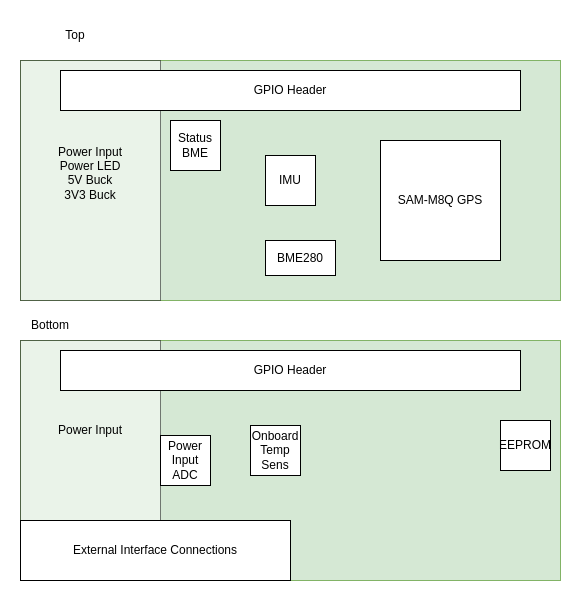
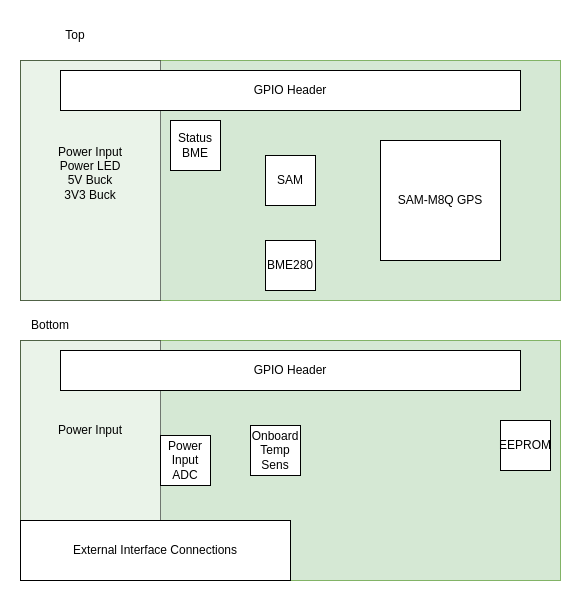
  <mxCell id="0" />
  <mxCell id="1" parent="0" />
  <mxCell id="2" value="" style="rounded=0;whiteSpace=wrap;html=1;fillColor=#d5e8d4;strokeColor=#82b366;" vertex="1" parent="1"><mxGeometry x="20" y="60" width="540" height="240" as="geometry" /></mxCell>
  <mxCell id="3" value="Power Input&lt;div&gt;Power LED&lt;/div&gt;&lt;div&gt;5V Buck&lt;/div&gt;&lt;div&gt;3V3 Buck&lt;/div&gt;&lt;div&gt;&lt;br&gt;&lt;/div&gt;" style="rounded=0;whiteSpace=wrap;html=1;rotation=0;opacity=50;" vertex="1" parent="1"><mxGeometry x="20" y="60" width="140" height="240" as="geometry" /></mxCell>
  <mxCell id="4" value="SAM-M8Q GPS" style="rounded=0;whiteSpace=wrap;html=1;" vertex="1" parent="1"><mxGeometry x="380" y="140" width="120" height="120" as="geometry" /></mxCell>
  <mxCell id="5" value="GPIO Header" style="rounded=0;whiteSpace=wrap;html=1;" vertex="1" parent="1"><mxGeometry x="60" y="70" width="460" height="40" as="geometry" /></mxCell>
  <mxCell id="6" value="" style="rounded=0;whiteSpace=wrap;html=1;fillColor=#d5e8d4;strokeColor=#82b366;" vertex="1" parent="1"><mxGeometry x="20" y="340" width="540" height="240" as="geometry" /></mxCell>
  <mxCell id="7" value="&lt;div&gt;Power Input&lt;/div&gt;" style="rounded=0;whiteSpace=wrap;html=1;rotation=0;opacity=50;" vertex="1" parent="1"><mxGeometry x="20" y="340" width="140" height="180" as="geometry" /></mxCell>
- <mxCell id="8" value="IMU" style="rounded=0;whiteSpace=wrap;html=1;" vertex="1" parent="1"><mxGeometry x="265" y="155" width="50" height="50" as="geometry" /></mxCell>
+ <mxCell id="8" value="SAM" style="rounded=0;whiteSpace=wrap;html=1;" vertex="1" parent="1"><mxGeometry x="265" y="155" width="50" height="50" as="geometry" /></mxCell>
  <mxCell id="9" value="EEPROM" style="rounded=0;whiteSpace=wrap;html=1;" vertex="1" parent="1"><mxGeometry x="500" y="420" width="50" height="50" as="geometry" /></mxCell>
  <mxCell id="10" value="GPIO Header" style="rounded=0;whiteSpace=wrap;html=1;" vertex="1" parent="1"><mxGeometry x="60" y="350" width="460" height="40" as="geometry" /></mxCell>
  <mxCell id="11" value="Bottom" style="text;html=1;align=center;verticalAlign=middle;whiteSpace=wrap;rounded=0;" vertex="1" parent="1"><mxGeometry x="20" y="310" width="60" height="30" as="geometry" /></mxCell>
  <mxCell id="12" value="Top" style="text;html=1;align=center;verticalAlign=middle;whiteSpace=wrap;rounded=0;" vertex="1" parent="1"><mxGeometry x="45" y="20" width="60" height="30" as="geometry" /></mxCell>
  <mxCell id="13" value="External Interface Connections" style="rounded=0;whiteSpace=wrap;html=1;" vertex="1" parent="1"><mxGeometry x="20" y="520" width="270" height="60" as="geometry" /></mxCell>
  <mxCell id="14" value="Power Input&lt;div&gt;ADC&lt;/div&gt;" style="rounded=0;whiteSpace=wrap;html=1;" vertex="1" parent="1"><mxGeometry x="160" y="435" width="50" height="50" as="geometry" /></mxCell>
  <mxCell id="15" value="Status BME" style="rounded=0;whiteSpace=wrap;html=1;" vertex="1" parent="1"><mxGeometry x="170" y="120" width="50" height="50" as="geometry" /></mxCell>
  <mxCell id="16" value="Onboard Temp&lt;div&gt;Sens&lt;/div&gt;" style="rounded=0;whiteSpace=wrap;html=1;" vertex="1" parent="1"><mxGeometry x="250" y="425" width="50" height="50" as="geometry" /></mxCell>
- <mxCell id="17" value="BME280" style="rounded=0;whiteSpace=wrap;html=1;" vertex="1" parent="1"><mxGeometry x="265" y="240" width="70" height="35" as="geometry" /></mxCell>
+ <mxCell id="17" value="BME280" style="rounded=0;whiteSpace=wrap;html=1;" vertex="1" parent="1"><mxGeometry x="265" y="240" width="50" height="50" as="geometry" /></mxCell>
